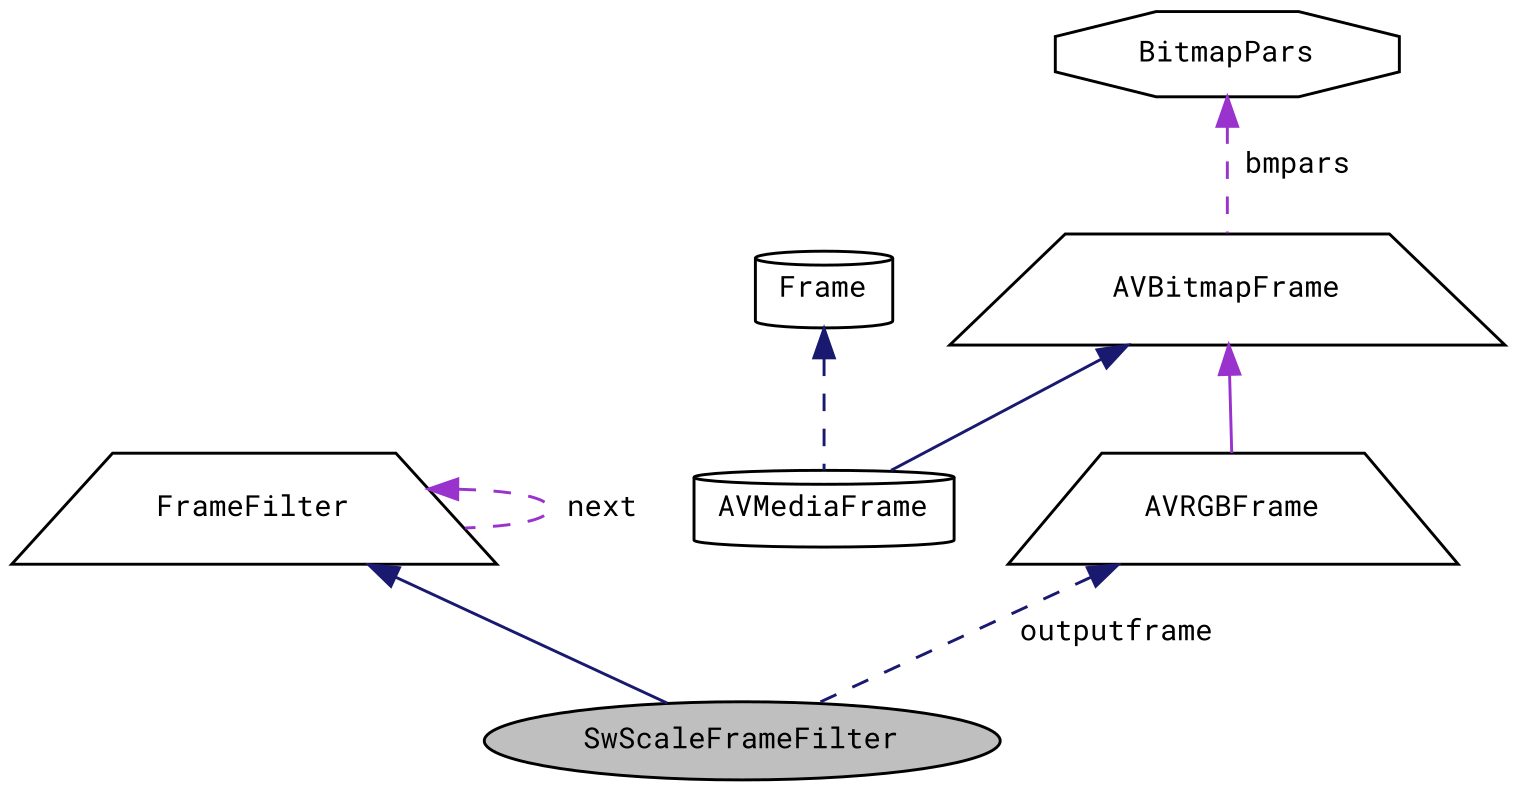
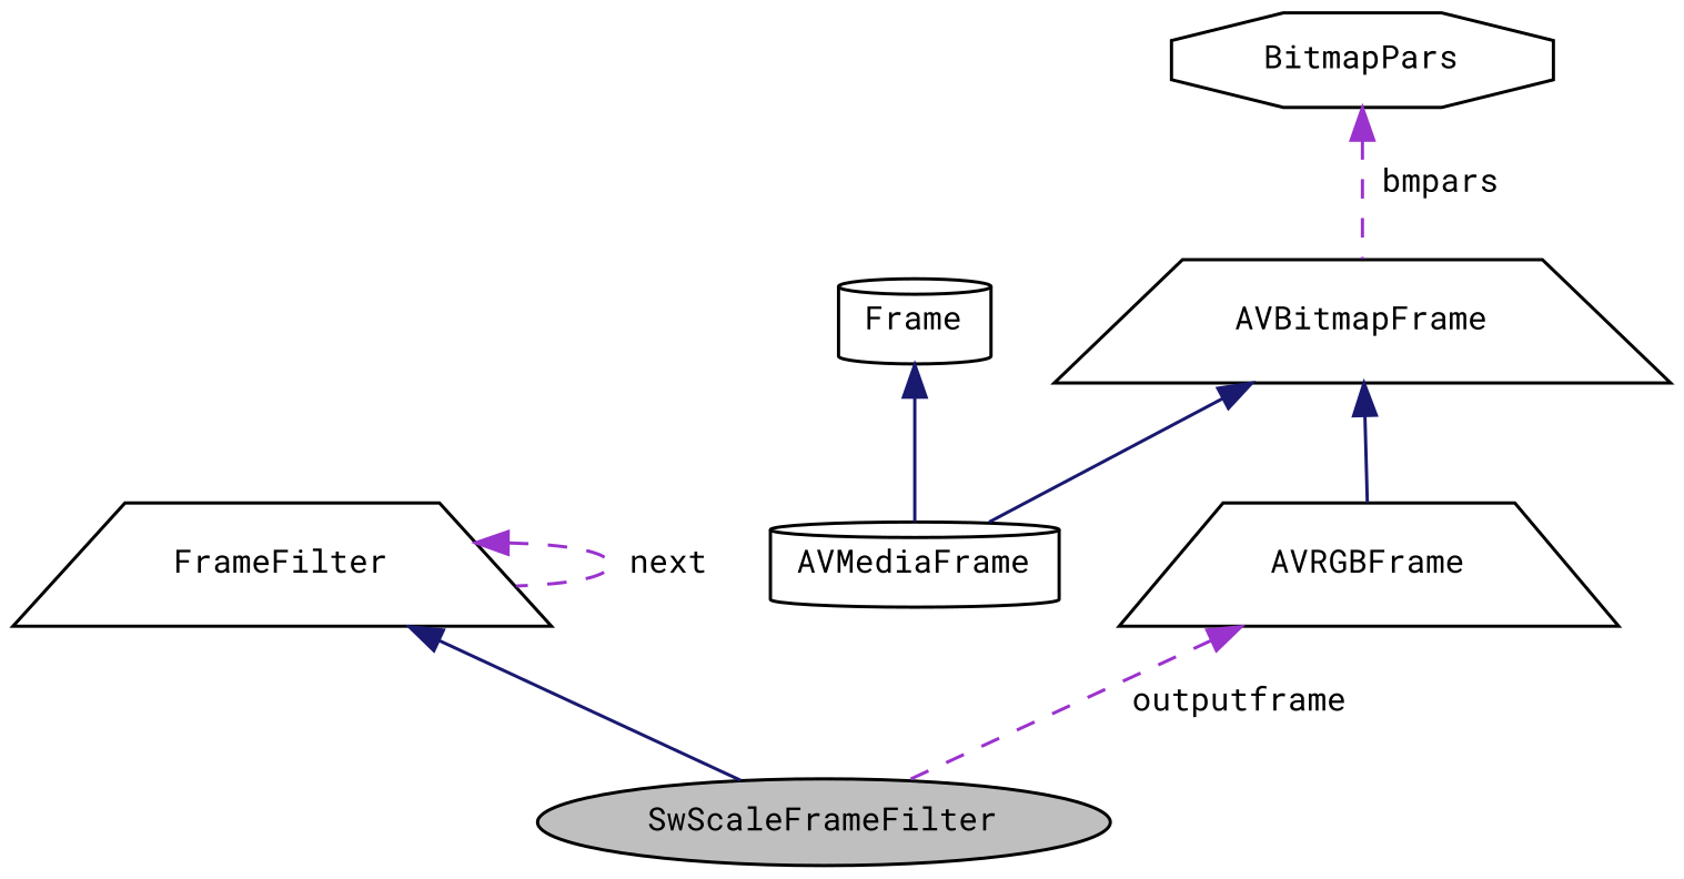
  digraph {
    fontname="Roboto Mono"
    node [color=black fillcolor=white fontname="Roboto Mono" fontsize=10 shape=trapezium style=filled]
    edge [color=midnightblue dir=back fontname="Roboto Mono" fontsize=10 labelfontname=Helvetica labelfontsize=10 style=solid]
    n1 [fillcolor=grey75 fontcolor=black height=0.2 label=SwScaleFrameFilter shape=ellipse width=0.4]
    n2 [height=0.2 label=FrameFilter width=0.4]
    n3 [height=0.2 label=AVRGBFrame width=0.4]
    n4 [height=0.2 label=AVBitmapFrame width=0.4]
    n5 [height=0.2 label=AVMediaFrame shape=cylinder width=0.4]
    n6 [height=0.2 label=Frame shape=cylinder width=0.4]
    n7 [height=0.2 label=BitmapPars shape=octagon width=0.4]
    n2 -> n1
    n2 -> n2 [color=darkorchid3 label=" next" style=dashed]
-   n3 -> n1 [label=" outputframe" style=dashed]
-   n4 -> n3 [color=darkorchid3]
+   n3 -> n1 [color=darkorchid3 label=" outputframe" style=dashed]
+   n4 -> n3
    n4 -> n5
-   n6 -> n5 [style=dashed]
+   n6 -> n5
    n7 -> n4 [color=darkorchid3 label=" bmpars" style=dashed]
  }
